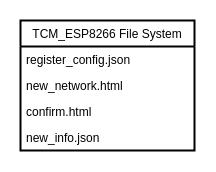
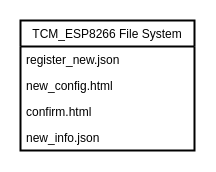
  <mxCell id="0" />
  <mxCell id="1" parent="0" />
  <mxCell id="2" value="TCM_ESP8266 File System" style="swimlane;fontStyle=0;childLayout=stackLayout;horizontal=1;startSize=26;horizontalStack=0;resizeParent=1;resizeParentMax=0;resizeLast=0;collapsible=1;marginBottom=0;strokeColor=#000000;strokeWidth=2;fillColor=none;fontColor=#000000;" vertex="1" parent="1"><mxGeometry x="20" y="20" width="174" height="130" as="geometry"><mxRectangle x="423" y="222" width="90" height="26" as="alternateBounds" /></mxGeometry></mxCell>
- <mxCell id="3" value="register_config.json" style="text;strokeColor=none;fillColor=none;align=left;verticalAlign=top;spacingLeft=4;spacingRight=4;overflow=hidden;rotatable=0;points=[[0,0.5],[1,0.5]];portConstraint=eastwest;fontColor=#000000;" vertex="1" parent="2"><mxGeometry y="26" width="174" height="26" as="geometry" /></mxCell>
- <mxCell id="4" value="new_network.html" style="text;strokeColor=none;fillColor=none;align=left;verticalAlign=top;spacingLeft=4;spacingRight=4;overflow=hidden;rotatable=0;points=[[0,0.5],[1,0.5]];portConstraint=eastwest;fontColor=#000000;" vertex="1" parent="2"><mxGeometry y="52" width="174" height="26" as="geometry" /></mxCell>
+ <mxCell id="3" value="register_new.json" style="text;strokeColor=none;fillColor=none;align=left;verticalAlign=top;spacingLeft=4;spacingRight=4;overflow=hidden;rotatable=0;points=[[0,0.5],[1,0.5]];portConstraint=eastwest;fontColor=#000000;" vertex="1" parent="2"><mxGeometry y="26" width="174" height="26" as="geometry" /></mxCell>
+ <mxCell id="4" value="new_config.html" style="text;strokeColor=none;fillColor=none;align=left;verticalAlign=top;spacingLeft=4;spacingRight=4;overflow=hidden;rotatable=0;points=[[0,0.5],[1,0.5]];portConstraint=eastwest;fontColor=#000000;" vertex="1" parent="2"><mxGeometry y="52" width="174" height="26" as="geometry" /></mxCell>
  <mxCell id="5" value="confirm.html" style="text;strokeColor=none;fillColor=none;align=left;verticalAlign=top;spacingLeft=4;spacingRight=4;overflow=hidden;rotatable=0;points=[[0,0.5],[1,0.5]];portConstraint=eastwest;fontColor=#000000;" vertex="1" parent="2"><mxGeometry y="78" width="174" height="26" as="geometry" /></mxCell>
  <mxCell id="6" value="new_info.json" style="text;strokeColor=none;fillColor=none;align=left;verticalAlign=top;spacingLeft=4;spacingRight=4;overflow=hidden;rotatable=0;points=[[0,0.5],[1,0.5]];portConstraint=eastwest;fontColor=#000000;" vertex="1" parent="2"><mxGeometry y="104" width="174" height="26" as="geometry" /></mxCell>
